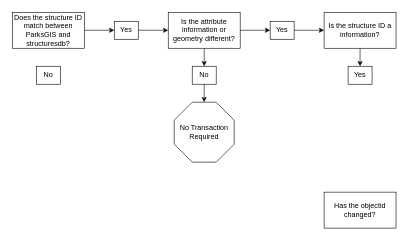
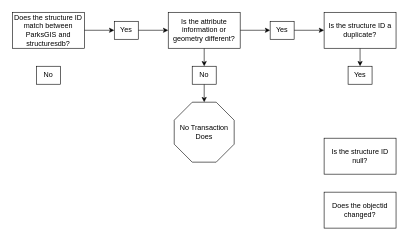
  <mxCell id="0" />
  <mxCell id="1" parent="0" />
  <mxCell id="2" style="edgeStyle=orthogonalEdgeStyle;rounded=0;orthogonalLoop=1;jettySize=auto;html=1;exitX=1;exitY=0.5;exitDx=0;exitDy=0;entryX=0;entryY=0.5;entryDx=0;entryDy=0;" edge="1" parent="1" source="3" target="5"><mxGeometry relative="1" as="geometry" /></mxCell>
  <mxCell id="3" value="Does the structure ID match between ParksGIS and structuresdb?" style="rounded=0;whiteSpace=wrap;html=1;" vertex="1" parent="1"><mxGeometry x="20" y="20" width="120" height="60" as="geometry" /></mxCell>
  <mxCell id="4" style="edgeStyle=orthogonalEdgeStyle;rounded=0;orthogonalLoop=1;jettySize=auto;html=1;exitX=1;exitY=0.5;exitDx=0;exitDy=0;" edge="1" parent="1" source="5" target="9"><mxGeometry relative="1" as="geometry" /></mxCell>
  <mxCell id="5" value="Yes" style="rounded=0;whiteSpace=wrap;html=1;" vertex="1" parent="1"><mxGeometry x="190" y="35" width="40" height="30" as="geometry" /></mxCell>
  <mxCell id="6" value="No" style="rounded=0;whiteSpace=wrap;html=1;" vertex="1" parent="1"><mxGeometry x="60" y="110" width="40" height="30" as="geometry" /></mxCell>
  <mxCell id="7" style="edgeStyle=orthogonalEdgeStyle;rounded=0;orthogonalLoop=1;jettySize=auto;html=1;exitX=1;exitY=0.5;exitDx=0;exitDy=0;entryX=0;entryY=0.5;entryDx=0;entryDy=0;" edge="1" parent="1" source="9" target="11"><mxGeometry relative="1" as="geometry" /></mxCell>
  <mxCell id="8" style="edgeStyle=orthogonalEdgeStyle;rounded=0;orthogonalLoop=1;jettySize=auto;html=1;exitX=0.5;exitY=1;exitDx=0;exitDy=0;entryX=0.5;entryY=0;entryDx=0;entryDy=0;" edge="1" parent="1" source="9" target="13"><mxGeometry relative="1" as="geometry" /></mxCell>
  <mxCell id="9" value="Is the attribute information or geometry different?" style="rounded=0;whiteSpace=wrap;html=1;" vertex="1" parent="1"><mxGeometry x="280" y="20" width="120" height="60" as="geometry" /></mxCell>
  <mxCell id="10" style="edgeStyle=orthogonalEdgeStyle;rounded=0;orthogonalLoop=1;jettySize=auto;html=1;exitX=1;exitY=0.5;exitDx=0;exitDy=0;entryX=0;entryY=0.5;entryDx=0;entryDy=0;" edge="1" parent="1" source="11" target="16"><mxGeometry relative="1" as="geometry" /></mxCell>
  <mxCell id="11" value="Yes" style="rounded=0;whiteSpace=wrap;html=1;" vertex="1" parent="1"><mxGeometry x="450" y="35" width="40" height="30" as="geometry" /></mxCell>
  <mxCell id="12" style="edgeStyle=orthogonalEdgeStyle;rounded=0;orthogonalLoop=1;jettySize=auto;html=1;exitX=0.5;exitY=1;exitDx=0;exitDy=0;entryX=0.5;entryY=0;entryDx=0;entryDy=0;entryPerimeter=0;" edge="1" parent="1" source="13" target="14"><mxGeometry relative="1" as="geometry" /></mxCell>
  <mxCell id="13" value="No" style="rounded=0;whiteSpace=wrap;html=1;" vertex="1" parent="1"><mxGeometry x="320" y="110" width="40" height="30" as="geometry" /></mxCell>
- <mxCell id="14" value="No Transaction Required" style="whiteSpace=wrap;html=1;shape=mxgraph.basic.octagon2;align=center;verticalAlign=middle;dx=15;" vertex="1" parent="1"><mxGeometry x="290" y="170" width="100" height="100" as="geometry" /></mxCell>
+ <mxCell id="14" value="No Transaction Does" style="whiteSpace=wrap;html=1;shape=mxgraph.basic.octagon2;align=center;verticalAlign=middle;dx=15;" vertex="1" parent="1"><mxGeometry x="290" y="170" width="100" height="100" as="geometry" /></mxCell>
  <mxCell id="15" style="edgeStyle=orthogonalEdgeStyle;rounded=0;orthogonalLoop=1;jettySize=auto;html=1;exitX=0.5;exitY=1;exitDx=0;exitDy=0;entryX=0.5;entryY=0;entryDx=0;entryDy=0;" edge="1" parent="1" source="16" target="19"><mxGeometry relative="1" as="geometry" /></mxCell>
- <mxCell id="16" value="Is the structure ID a information?" style="rounded=0;whiteSpace=wrap;html=1;" vertex="1" parent="1"><mxGeometry x="540" y="20" width="120" height="60" as="geometry" /></mxCell>
- <mxCell id="18" value="Has the objectid changed?" style="rounded=0;whiteSpace=wrap;html=1;" vertex="1" parent="1"><mxGeometry x="540" y="320" width="120" height="60" as="geometry" /></mxCell>
+ <mxCell id="16" value="Is the structure ID a duplicate?" style="rounded=0;whiteSpace=wrap;html=1;" vertex="1" parent="1"><mxGeometry x="540" y="20" width="120" height="60" as="geometry" /></mxCell>
+ <mxCell id="17" value="Is the structure ID null?" style="rounded=0;whiteSpace=wrap;html=1;" vertex="1" parent="1"><mxGeometry x="540" y="230" width="120" height="60" as="geometry" /></mxCell>
+ <mxCell id="18" value="Does the objectid changed?" style="rounded=0;whiteSpace=wrap;html=1;" vertex="1" parent="1"><mxGeometry x="540" y="320" width="120" height="60" as="geometry" /></mxCell>
  <mxCell id="19" value="Yes" style="rounded=0;whiteSpace=wrap;html=1;" vertex="1" parent="1"><mxGeometry x="580" y="110" width="40" height="30" as="geometry" /></mxCell>
